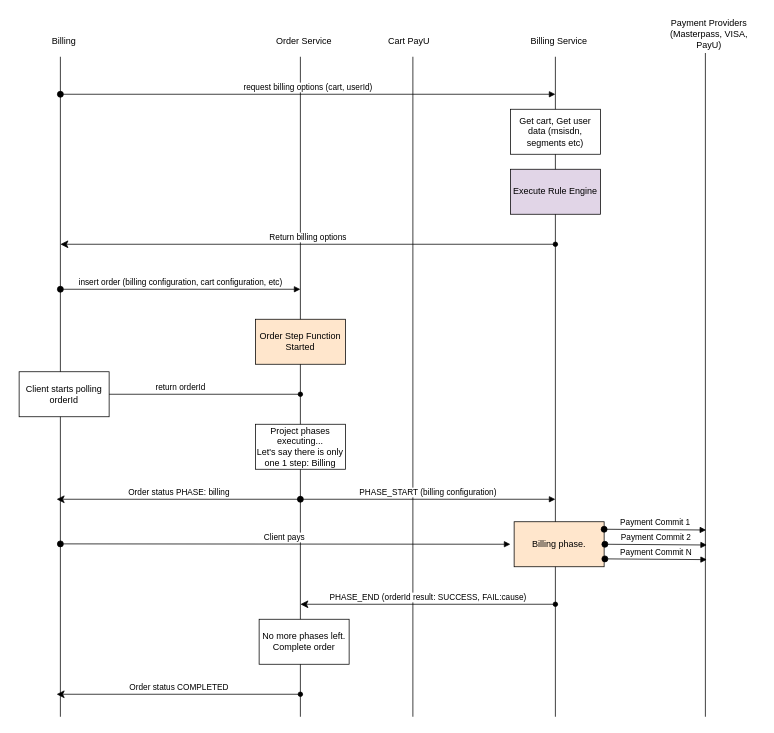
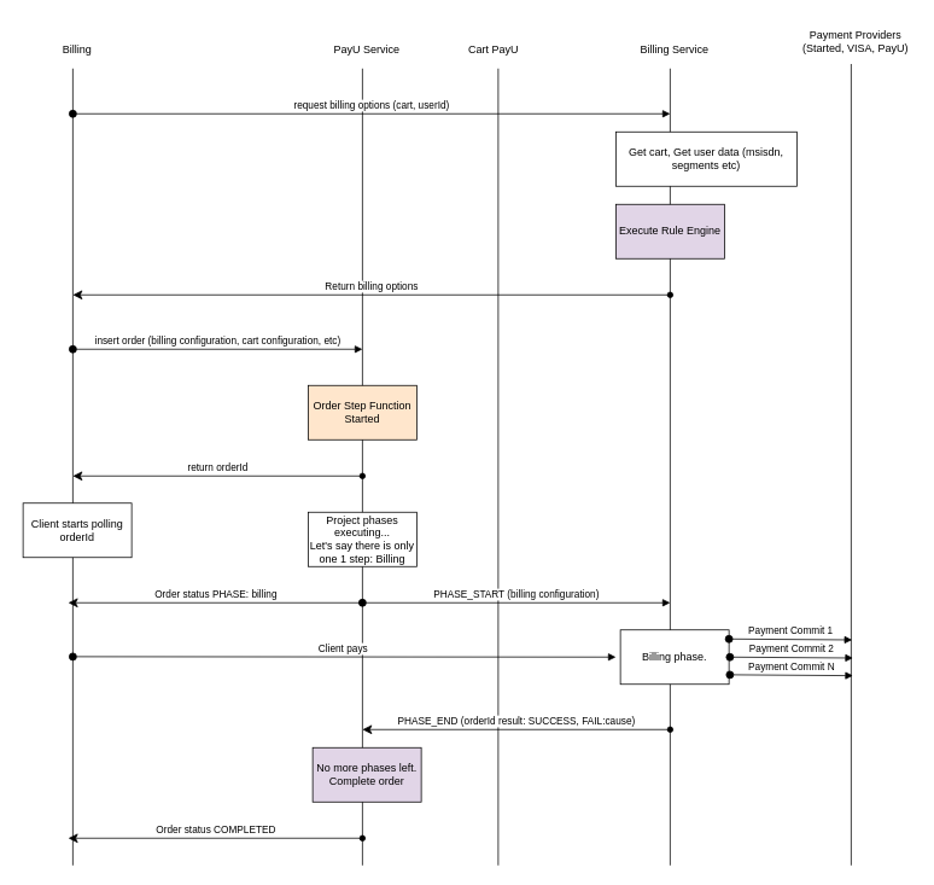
  <mxCell id="0" />
  <mxCell id="1" parent="0" />
  <mxCell id="2" value="" style="endArrow=none;html=1;" parent="1" edge="1"><mxGeometry width="50" height="50" relative="1" as="geometry"><mxPoint x="740" y="955" as="sourcePoint" /><mxPoint x="740" y="75" as="targetPoint" /></mxGeometry></mxCell>
  <mxCell id="3" value="Billing Service" style="text;html=1;strokeColor=none;fillColor=none;align=center;verticalAlign=middle;whiteSpace=wrap;rounded=0;" parent="1" vertex="1"><mxGeometry x="680" y="45" width="130" height="20" as="geometry" /></mxCell>
  <mxCell id="4" value="" style="endArrow=none;html=1;" parent="1" edge="1"><mxGeometry width="50" height="50" relative="1" as="geometry"><mxPoint x="550" y="955" as="sourcePoint" /><mxPoint x="550" y="75" as="targetPoint" /></mxGeometry></mxCell>
  <mxCell id="5" value="Cart PayU" style="text;html=1;strokeColor=none;fillColor=none;align=center;verticalAlign=middle;whiteSpace=wrap;rounded=0;" parent="1" vertex="1"><mxGeometry x="480" y="45" width="130" height="20" as="geometry" /></mxCell>
  <mxCell id="6" value="" style="endArrow=none;html=1;" parent="1" edge="1"><mxGeometry width="50" height="50" relative="1" as="geometry"><mxPoint x="80" y="955" as="sourcePoint" /><mxPoint x="80" y="75" as="targetPoint" /></mxGeometry></mxCell>
  <mxCell id="7" value="Billing" style="text;html=1;strokeColor=none;fillColor=none;align=center;verticalAlign=middle;whiteSpace=wrap;rounded=0;" parent="1" vertex="1"><mxGeometry x="20" y="45" width="130" height="20" as="geometry" /></mxCell>
  <mxCell id="8" value="" style="endArrow=none;html=1;" parent="1" edge="1"><mxGeometry width="50" height="50" relative="1" as="geometry"><mxPoint x="400" y="955" as="sourcePoint" /><mxPoint x="400" y="75" as="targetPoint" /></mxGeometry></mxCell>
- <mxCell id="9" value="Order Service" style="text;html=1;strokeColor=none;fillColor=none;align=center;verticalAlign=middle;whiteSpace=wrap;rounded=0;" parent="1" vertex="1"><mxGeometry x="340" y="45" width="130" height="20" as="geometry" /></mxCell>
+ <mxCell id="9" value="PayU Service" style="text;html=1;strokeColor=none;fillColor=none;align=center;verticalAlign=middle;whiteSpace=wrap;rounded=0;" parent="1" vertex="1"><mxGeometry x="340" y="45" width="130" height="20" as="geometry" /></mxCell>
  <mxCell id="10" value="Return billing options" style="html=1;verticalAlign=bottom;startArrow=classic;startFill=1;endArrow=oval;startSize=8;endFill=1;" parent="1" edge="1"><mxGeometry width="60" relative="1" as="geometry"><mxPoint x="80" y="325" as="sourcePoint" /><mxPoint x="740" y="325" as="targetPoint" /></mxGeometry></mxCell>
  <mxCell id="11" value="request billing options (cart, userId)" style="html=1;verticalAlign=bottom;startArrow=oval;startFill=1;endArrow=block;startSize=8;" parent="1" edge="1"><mxGeometry width="60" relative="1" as="geometry"><mxPoint x="80" y="125" as="sourcePoint" /><mxPoint x="740" y="125" as="targetPoint" /></mxGeometry></mxCell>
- <mxCell id="12" value="Get cart, Get user data (msisdn, segments etc)" style="rounded=0;whiteSpace=wrap;html=1;" parent="1" vertex="1"><mxGeometry x="680" y="145" width="120" height="60" as="geometry" /></mxCell>
+ <mxCell id="12" value="Get cart, Get user data (msisdn, segments etc)" style="rounded=0;whiteSpace=wrap;html=1;" parent="1" vertex="1"><mxGeometry x="680" y="145" width="200" height="60" as="geometry" /></mxCell>
  <mxCell id="13" value="Execute Rule Engine" style="rounded=0;whiteSpace=wrap;html=1;fillColor=#e1d5e7;" parent="1" vertex="1"><mxGeometry x="680" y="225" width="120" height="60" as="geometry" /></mxCell>
  <mxCell id="14" value="insert order (billing configuration, cart configuration, etc)" style="html=1;verticalAlign=bottom;startArrow=oval;startFill=1;endArrow=block;startSize=8;" parent="1" edge="1"><mxGeometry width="60" relative="1" as="geometry"><mxPoint x="80" y="385" as="sourcePoint" /><mxPoint x="400" y="385" as="targetPoint" /></mxGeometry></mxCell>
  <mxCell id="15" value="Order Step Function Started" style="rounded=0;whiteSpace=wrap;html=1;fillColor=#ffe6cc;" parent="1" vertex="1"><mxGeometry x="340" y="425" width="120" height="60" as="geometry" /></mxCell>
  <mxCell id="16" value="return orderId" style="html=1;verticalAlign=bottom;startArrow=classic;startFill=1;endArrow=oval;startSize=8;endFill=1;" parent="1" edge="1"><mxGeometry width="60" relative="1" as="geometry"><mxPoint x="80" y="525" as="sourcePoint" /><mxPoint x="400" y="525" as="targetPoint" /></mxGeometry></mxCell>
- <mxCell id="17" value="Client starts polling orderId" style="rounded=0;whiteSpace=wrap;html=1;" parent="1" vertex="1"><mxGeometry x="25" y="495" width="120" height="60" as="geometry" /></mxCell>
+ <mxCell id="17" value="Client starts polling orderId" style="rounded=0;whiteSpace=wrap;html=1;" parent="1" vertex="1"><mxGeometry x="25" y="555" width="120" height="60" as="geometry" /></mxCell>
  <mxCell id="18" value="Project phases executing...&lt;br&gt;Let's say there is only one 1 step: Billing" style="rounded=0;whiteSpace=wrap;html=1;" parent="1" vertex="1"><mxGeometry x="340" y="565" width="120" height="60" as="geometry" /></mxCell>
  <mxCell id="19" value="PHASE_START (billing configuration)" style="html=1;verticalAlign=bottom;startArrow=oval;startFill=1;endArrow=block;startSize=8;" parent="1" edge="1"><mxGeometry width="60" relative="1" as="geometry"><mxPoint x="400" y="665" as="sourcePoint" /><mxPoint x="740" y="665" as="targetPoint" /></mxGeometry></mxCell>
- <mxCell id="20" value="Billing phase." style="rounded=0;whiteSpace=wrap;html=1;fillColor=#ffe6cc;" parent="1" vertex="1"><mxGeometry x="685" y="695" width="120" height="60" as="geometry" /></mxCell>
+ <mxCell id="20" value="Billing phase." style="rounded=0;whiteSpace=wrap;html=1;" parent="1" vertex="1"><mxGeometry x="685" y="695" width="120" height="60" as="geometry" /></mxCell>
  <mxCell id="21" value="Client pays&amp;nbsp;" style="html=1;verticalAlign=bottom;startArrow=oval;startFill=1;endArrow=block;startSize=8;" parent="1" edge="1"><mxGeometry width="60" relative="1" as="geometry"><mxPoint x="80" y="724.5" as="sourcePoint" /><mxPoint x="680" y="725" as="targetPoint" /></mxGeometry></mxCell>
  <mxCell id="22" value="" style="endArrow=none;html=1;" parent="1" edge="1"><mxGeometry width="50" height="50" relative="1" as="geometry"><mxPoint x="940" y="955" as="sourcePoint" /><mxPoint x="940" y="70" as="targetPoint" /></mxGeometry></mxCell>
- <mxCell id="23" value="Payment Providers (Masterpass, VISA, PayU)" style="text;html=1;strokeColor=none;fillColor=none;align=center;verticalAlign=middle;whiteSpace=wrap;rounded=0;" parent="1" vertex="1"><mxGeometry x="880" y="20" width="130" height="50" as="geometry" /></mxCell>
+ <mxCell id="23" value="Payment Providers (Started, VISA, PayU)" style="text;html=1;strokeColor=none;fillColor=none;align=center;verticalAlign=middle;whiteSpace=wrap;rounded=0;" parent="1" vertex="1"><mxGeometry x="880" y="20" width="130" height="50" as="geometry" /></mxCell>
  <mxCell id="24" value="Payment Commit 1" style="html=1;verticalAlign=bottom;startArrow=oval;startFill=1;endArrow=block;startSize=8;" parent="1" edge="1"><mxGeometry width="60" relative="1" as="geometry"><mxPoint x="805" y="705" as="sourcePoint" /><mxPoint x="941" y="706" as="targetPoint" /></mxGeometry></mxCell>
  <mxCell id="25" value="Payment Commit 2" style="html=1;verticalAlign=bottom;startArrow=oval;startFill=1;endArrow=block;startSize=8;" parent="1" edge="1"><mxGeometry width="60" relative="1" as="geometry"><mxPoint x="806" y="725" as="sourcePoint" /><mxPoint x="942" y="726" as="targetPoint" /></mxGeometry></mxCell>
  <mxCell id="26" value="Payment Commit N" style="html=1;verticalAlign=bottom;startArrow=oval;startFill=1;endArrow=block;startSize=8;" parent="1" edge="1"><mxGeometry width="60" relative="1" as="geometry"><mxPoint x="806" y="744.5" as="sourcePoint" /><mxPoint x="942" y="745.5" as="targetPoint" /></mxGeometry></mxCell>
  <mxCell id="27" value="PHASE_END (orderId result: SUCCESS, FAIL:cause)" style="html=1;verticalAlign=bottom;startArrow=classic;startFill=1;endArrow=oval;startSize=8;endFill=1;" parent="1" edge="1"><mxGeometry width="60" relative="1" as="geometry"><mxPoint x="400" y="805" as="sourcePoint" /><mxPoint x="740" y="805" as="targetPoint" /></mxGeometry></mxCell>
- <mxCell id="28" value="No more phases left.&lt;br&gt;Complete order" style="rounded=0;whiteSpace=wrap;html=1;" parent="1" vertex="1"><mxGeometry x="345" y="825" width="120" height="60" as="geometry" /></mxCell>
+ <mxCell id="28" value="No more phases left.&lt;br&gt;Complete order" style="rounded=0;whiteSpace=wrap;html=1;fillColor=#e1d5e7;" parent="1" vertex="1"><mxGeometry x="345" y="825" width="120" height="60" as="geometry" /></mxCell>
  <mxCell id="29" value="Order status COMPLETED" style="html=1;verticalAlign=bottom;startArrow=classic;startFill=1;endArrow=oval;startSize=8;endFill=1;" parent="1" edge="1"><mxGeometry width="60" relative="1" as="geometry"><mxPoint x="75" y="925" as="sourcePoint" /><mxPoint x="400" y="925" as="targetPoint" /></mxGeometry></mxCell>
  <mxCell id="30" value="Order status PHASE: billing" style="html=1;verticalAlign=bottom;startArrow=classic;startFill=1;endArrow=oval;startSize=8;endFill=1;" parent="1" edge="1"><mxGeometry width="60" relative="1" as="geometry"><mxPoint x="75" y="665" as="sourcePoint" /><mxPoint x="400" y="665" as="targetPoint" /></mxGeometry></mxCell>
